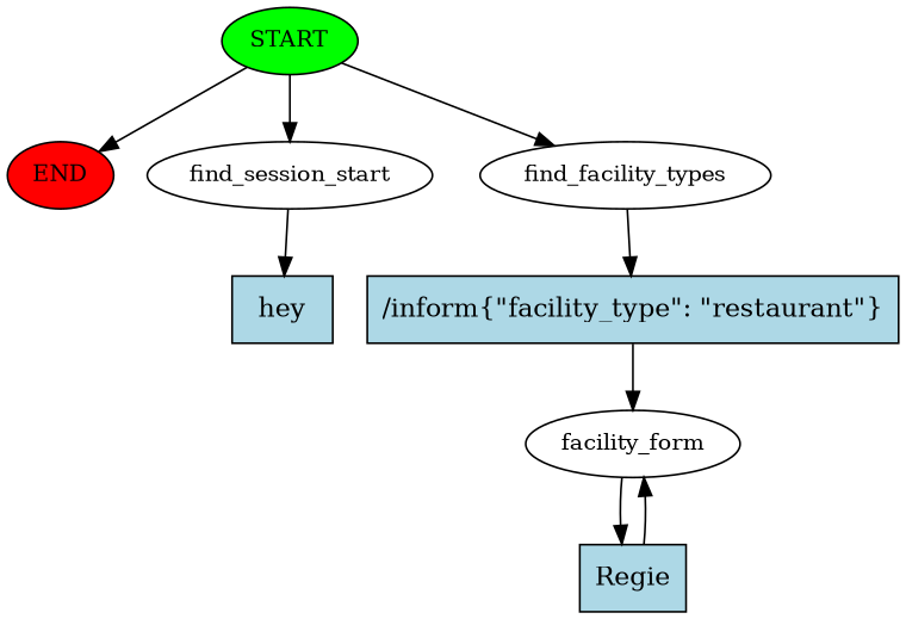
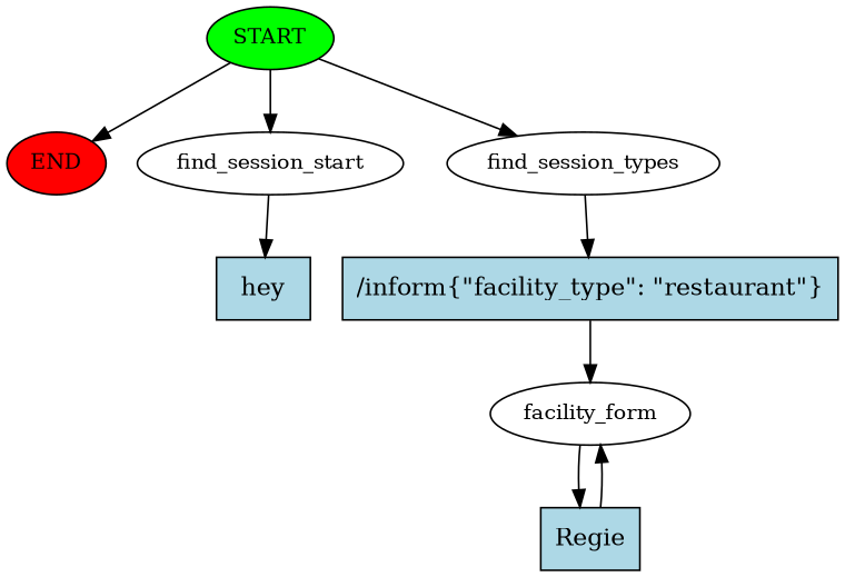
  digraph {
    node [fontsize=12 style=filled]
    n1 [fillcolor=green label=START]
    n2 [fillcolor=red label=END]
    n3 [label=find_session_start style=""]
-   n4 [label=find_facility_types style=""]
+   n4 [label=find_session_types style=""]
    n5 [fillcolor=lightblue label=hey shape=rect fontsize=""]
    n6 [fillcolor=lightblue label="/inform{\"facility_type\": \"restaurant\"}" shape=rect fontsize=""]
    n7 [label=facility_form style=""]
    n8 [fillcolor=lightblue label=Regie shape=rect fontsize=""]
    n1 -> n2
    n1 -> n3
    n1 -> n4
    n3 -> n5
    n4 -> n6
    n6 -> n7
    n7 -> n8
    n8 -> n7
  }
